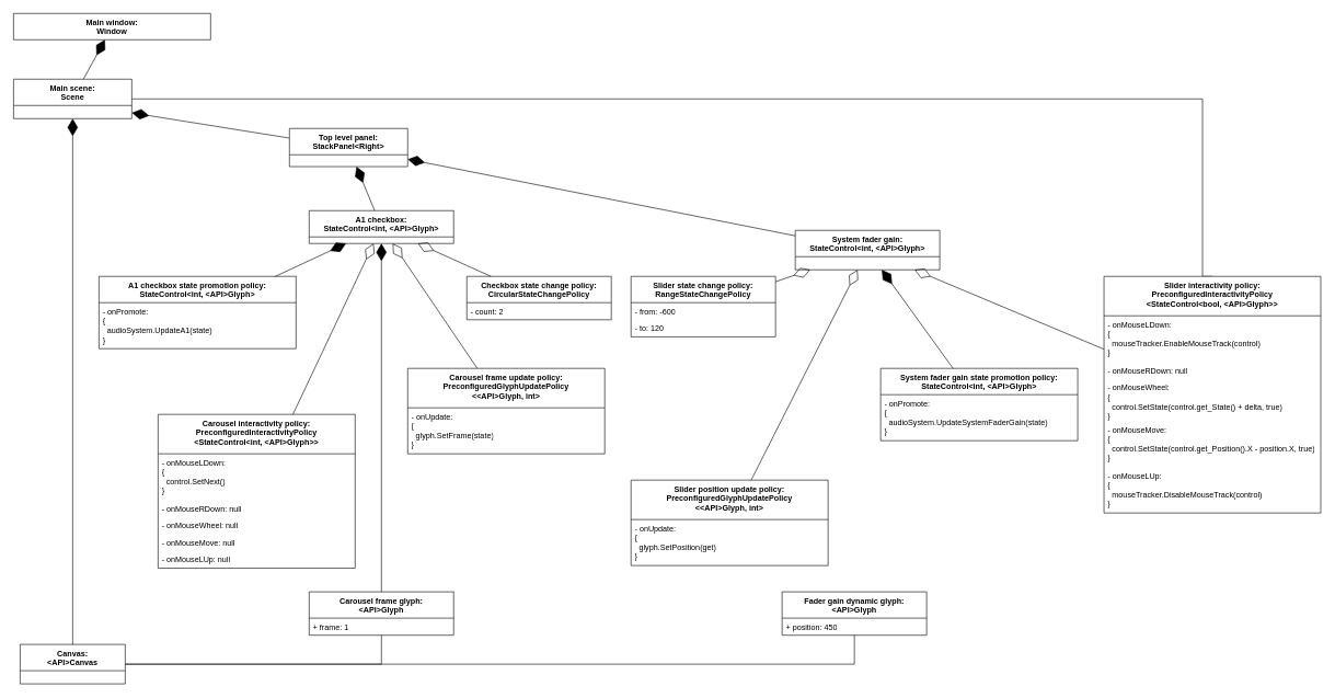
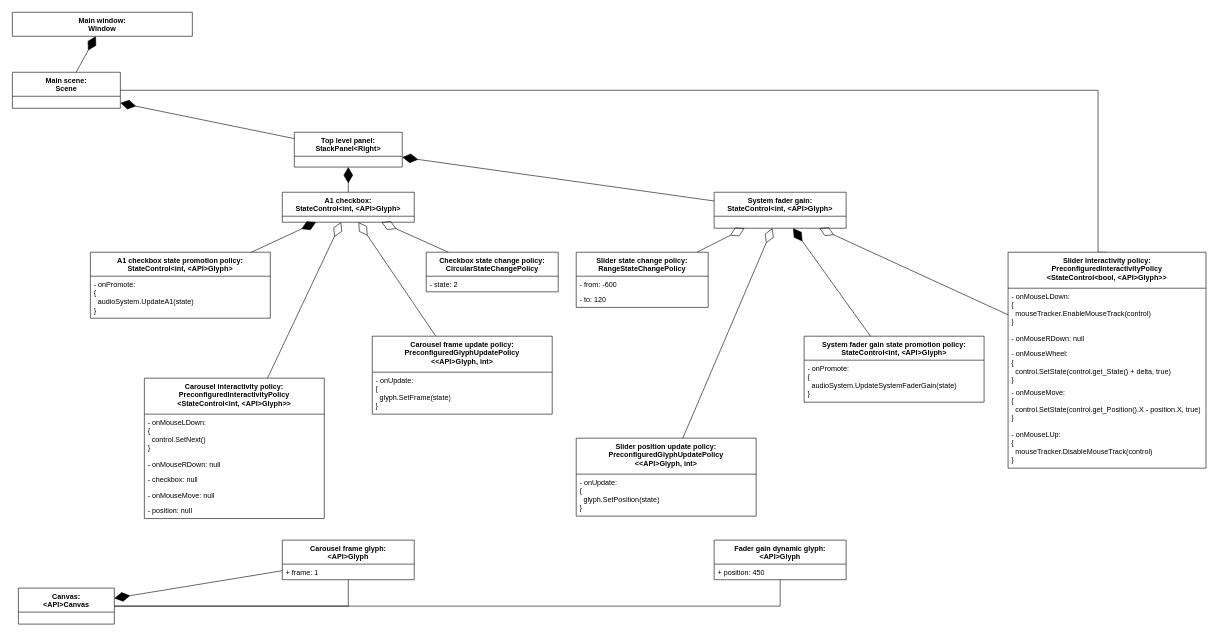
  <mxCell id="0" />
  <mxCell id="1" parent="0" />
  <mxCell id="2" value="Main window:&lt;div&gt;Window&lt;/div&gt;" style="swimlane;fontStyle=1;align=center;verticalAlign=top;childLayout=stackLayout;horizontal=1;startSize=40;horizontalStack=0;resizeParent=1;resizeParentMax=0;resizeLast=0;collapsible=1;marginBottom=0;whiteSpace=wrap;html=1;" parent="1" vertex="1"><mxGeometry x="20" y="20" width="300" height="40" as="geometry" /></mxCell>
  <mxCell id="3" value="Main scene:&lt;div&gt;Scene&lt;/div&gt;" style="swimlane;fontStyle=1;align=center;verticalAlign=top;childLayout=stackLayout;horizontal=1;startSize=40;horizontalStack=0;resizeParent=1;resizeParentMax=0;resizeLast=0;collapsible=1;marginBottom=0;whiteSpace=wrap;html=1;" parent="1" vertex="1"><mxGeometry x="20" y="120" width="180" height="60" as="geometry" /></mxCell>
  <mxCell id="4" value="" style="endArrow=diamondThin;endFill=1;endSize=24;html=1;rounded=0;" parent="1" source="3" target="2" edge="1"><mxGeometry width="160" relative="1" as="geometry"><mxPoint x="-60" y="200" as="sourcePoint" /><mxPoint x="100" y="200" as="targetPoint" /></mxGeometry></mxCell>
  <mxCell id="5" value="Canvas:&lt;div&gt;&amp;lt;API&amp;gt;Canvas&lt;/div&gt;" style="swimlane;fontStyle=1;align=center;verticalAlign=top;childLayout=stackLayout;horizontal=1;startSize=40;horizontalStack=0;resizeParent=1;resizeParentMax=0;resizeLast=0;collapsible=1;marginBottom=0;whiteSpace=wrap;html=1;" parent="1" vertex="1"><mxGeometry x="30" y="980" width="160" height="60" as="geometry" /></mxCell>
- <mxCell id="6" value="" style="endArrow=diamondThin;endFill=1;endSize=24;html=1;rounded=0;" parent="1" source="5" target="3" edge="1"><mxGeometry width="160" relative="1" as="geometry"><mxPoint x="40" y="370" as="sourcePoint" /><mxPoint x="-150" y="310" as="targetPoint" /></mxGeometry></mxCell>
- <mxCell id="7" value="Top level panel:&lt;div&gt;StackPanel&amp;lt;Right&amp;gt;&lt;/div&gt;" style="swimlane;fontStyle=1;align=center;verticalAlign=top;childLayout=stackLayout;horizontal=1;startSize=40;horizontalStack=0;resizeParent=1;resizeParentMax=0;resizeLast=0;collapsible=1;marginBottom=0;whiteSpace=wrap;html=1;" parent="1" vertex="1"><mxGeometry x="440" y="195" width="180" height="58" as="geometry" /></mxCell>
+ <mxCell id="7" value="Top level panel:&lt;div&gt;StackPanel&amp;lt;Right&amp;gt;&lt;/div&gt;" style="swimlane;fontStyle=1;align=center;verticalAlign=top;childLayout=stackLayout;horizontal=1;startSize=40;horizontalStack=0;resizeParent=1;resizeParentMax=0;resizeLast=0;collapsible=1;marginBottom=0;whiteSpace=wrap;html=1;" parent="1" vertex="1"><mxGeometry x="490" y="220" width="180" height="58" as="geometry" /></mxCell>
  <mxCell id="8" value="" style="endArrow=diamondThin;endFill=1;endSize=24;html=1;rounded=0;" parent="1" source="7" edge="1"><mxGeometry width="160" relative="1" as="geometry"><mxPoint x="40" y="370" as="sourcePoint" /><mxPoint x="200" y="171.214" as="targetPoint" /></mxGeometry></mxCell>
  <mxCell id="9" value="A1 checkbox:&lt;div&gt;StateControl&amp;lt;int, &amp;lt;API&amp;gt;Glyph&amp;gt;&lt;/div&gt;" style="swimlane;fontStyle=1;align=center;verticalAlign=top;childLayout=stackLayout;horizontal=1;startSize=40;horizontalStack=0;resizeParent=1;resizeParentMax=0;resizeLast=0;collapsible=1;marginBottom=0;whiteSpace=wrap;html=1;" parent="1" vertex="1"><mxGeometry x="470" y="320" width="220" height="50" as="geometry" /></mxCell>
- <mxCell id="10" value="System fader gain:&lt;div&gt;StateControl&amp;lt;int, &amp;lt;API&amp;gt;Glyph&amp;gt;&lt;/div&gt;" style="swimlane;fontStyle=1;align=center;verticalAlign=top;childLayout=stackLayout;horizontal=1;startSize=40;horizontalStack=0;resizeParent=1;resizeParentMax=0;resizeLast=0;collapsible=1;marginBottom=0;whiteSpace=wrap;html=1;" parent="1" vertex="1"><mxGeometry x="1210" y="350" width="220" height="60" as="geometry" /></mxCell>
+ <mxCell id="10" value="System fader gain:&lt;div&gt;StateControl&amp;lt;int, &amp;lt;API&amp;gt;Glyph&amp;gt;&lt;/div&gt;" style="swimlane;fontStyle=1;align=center;verticalAlign=top;childLayout=stackLayout;horizontal=1;startSize=40;horizontalStack=0;resizeParent=1;resizeParentMax=0;resizeLast=0;collapsible=1;marginBottom=0;whiteSpace=wrap;html=1;" parent="1" vertex="1"><mxGeometry x="1190" y="320" width="220" height="60" as="geometry" /></mxCell>
  <mxCell id="11" value="" style="endArrow=diamondThin;endFill=1;endSize=24;html=1;rounded=0;" parent="1" source="9" target="7" edge="1"><mxGeometry width="160" relative="1" as="geometry"><mxPoint x="90" y="370" as="sourcePoint" /><mxPoint x="250" y="370" as="targetPoint" /></mxGeometry></mxCell>
  <mxCell id="12" value="" style="endArrow=diamondThin;endFill=1;endSize=24;html=1;rounded=0;" parent="1" source="10" target="7" edge="1"><mxGeometry width="160" relative="1" as="geometry"><mxPoint x="41" y="540" as="sourcePoint" /><mxPoint x="184" y="440" as="targetPoint" /></mxGeometry></mxCell>
  <mxCell id="13" value="Carousel interactivity policy:&lt;div&gt;PreconfiguredInteractivityPolicy&lt;/div&gt;&lt;div&gt;&amp;lt;&lt;span style=&quot;background-color: initial;&quot;&gt;StateControl&amp;lt;int, &amp;lt;API&amp;gt;Glyph&amp;gt;&lt;/span&gt;&lt;span style=&quot;background-color: initial;&quot;&gt;&amp;gt;&lt;/span&gt;&lt;/div&gt;" style="swimlane;fontStyle=1;align=center;verticalAlign=top;childLayout=stackLayout;horizontal=1;startSize=60;horizontalStack=0;resizeParent=1;resizeParentMax=0;resizeLast=0;collapsible=1;marginBottom=0;whiteSpace=wrap;html=1;" parent="1" vertex="1"><mxGeometry x="240" y="630" width="300" height="234" as="geometry" /></mxCell>
  <mxCell id="14" value="- onMouseLDown:&lt;div&gt;{&lt;/div&gt;&lt;div&gt;&amp;nbsp; control.SetNext()&lt;/div&gt;&lt;div&gt;}&lt;/div&gt;" style="text;strokeColor=none;fillColor=none;align=left;verticalAlign=top;spacingLeft=4;spacingRight=4;overflow=hidden;rotatable=0;points=[[0,0.5],[1,0.5]];portConstraint=eastwest;whiteSpace=wrap;html=1;" parent="13" vertex="1"><mxGeometry y="60" width="300" height="70" as="geometry" /></mxCell>
  <mxCell id="15" value="- onMouseRDown: null" style="text;strokeColor=none;fillColor=none;align=left;verticalAlign=top;spacingLeft=4;spacingRight=4;overflow=hidden;rotatable=0;points=[[0,0.5],[1,0.5]];portConstraint=eastwest;whiteSpace=wrap;html=1;" parent="13" vertex="1"><mxGeometry y="130" width="300" height="26" as="geometry" /></mxCell>
- <mxCell id="16" value="- onMouseWheel: null" style="text;strokeColor=none;fillColor=none;align=left;verticalAlign=top;spacingLeft=4;spacingRight=4;overflow=hidden;rotatable=0;points=[[0,0.5],[1,0.5]];portConstraint=eastwest;whiteSpace=wrap;html=1;" parent="13" vertex="1"><mxGeometry y="156" width="300" height="26" as="geometry" /></mxCell>
+ <mxCell id="16" value="- checkbox: null" style="text;strokeColor=none;fillColor=none;align=left;verticalAlign=top;spacingLeft=4;spacingRight=4;overflow=hidden;rotatable=0;points=[[0,0.5],[1,0.5]];portConstraint=eastwest;whiteSpace=wrap;html=1;" parent="13" vertex="1"><mxGeometry y="156" width="300" height="26" as="geometry" /></mxCell>
  <mxCell id="17" value="- onMouseMove: null" style="text;strokeColor=none;fillColor=none;align=left;verticalAlign=top;spacingLeft=4;spacingRight=4;overflow=hidden;rotatable=0;points=[[0,0.5],[1,0.5]];portConstraint=eastwest;whiteSpace=wrap;html=1;" parent="13" vertex="1"><mxGeometry y="182" width="300" height="26" as="geometry" /></mxCell>
- <mxCell id="18" value="- onMouseLUp: null" style="text;strokeColor=none;fillColor=none;align=left;verticalAlign=top;spacingLeft=4;spacingRight=4;overflow=hidden;rotatable=0;points=[[0,0.5],[1,0.5]];portConstraint=eastwest;whiteSpace=wrap;html=1;" parent="13" vertex="1"><mxGeometry y="208" width="300" height="26" as="geometry" /></mxCell>
+ <mxCell id="18" value="- position: null" style="text;strokeColor=none;fillColor=none;align=left;verticalAlign=top;spacingLeft=4;spacingRight=4;overflow=hidden;rotatable=0;points=[[0,0.5],[1,0.5]];portConstraint=eastwest;whiteSpace=wrap;html=1;" parent="13" vertex="1"><mxGeometry y="208" width="300" height="26" as="geometry" /></mxCell>
  <mxCell id="19" style="edgeStyle=orthogonalEdgeStyle;rounded=0;orthogonalLoop=1;jettySize=auto;html=1;exitX=0.5;exitY=0;exitDx=0;exitDy=0;endArrow=none;endFill=0;" parent="1" source="20" edge="1"><mxGeometry relative="1" as="geometry"><Array as="points"><mxPoint x="1830" y="150" /></Array><mxPoint x="200" y="150" as="targetPoint" /></mxGeometry></mxCell>
  <mxCell id="20" value="Slider interactivity policy:&lt;div&gt;PreconfiguredInteractivityPolicy&lt;/div&gt;&lt;div&gt;&amp;lt;&lt;span style=&quot;background-color: initial;&quot;&gt;StateControl&amp;lt;bool, &amp;lt;API&amp;gt;Glyph&amp;gt;&lt;/span&gt;&lt;span style=&quot;background-color: initial;&quot;&gt;&amp;gt;&lt;/span&gt;&lt;/div&gt;" style="swimlane;fontStyle=1;align=center;verticalAlign=top;childLayout=stackLayout;horizontal=1;startSize=60;horizontalStack=0;resizeParent=1;resizeParentMax=0;resizeLast=0;collapsible=1;marginBottom=0;whiteSpace=wrap;html=1;" parent="1" vertex="1"><mxGeometry x="1680" y="420" width="330" height="360" as="geometry" /></mxCell>
  <mxCell id="21" value="- onMouseLDown:&lt;div&gt;{&lt;/div&gt;&lt;div&gt;&amp;nbsp; mouseTracker.EnableMouseTrack(&lt;span style=&quot;background-color: initial;&quot;&gt;control)&lt;/span&gt;&lt;/div&gt;&lt;div&gt;}&lt;/div&gt;" style="text;strokeColor=none;fillColor=none;align=left;verticalAlign=top;spacingLeft=4;spacingRight=4;overflow=hidden;rotatable=0;points=[[0,0.5],[1,0.5]];portConstraint=eastwest;whiteSpace=wrap;html=1;" parent="20" vertex="1"><mxGeometry y="60" width="330" height="70" as="geometry" /></mxCell>
  <mxCell id="22" value="- onMouseRDown: null" style="text;strokeColor=none;fillColor=none;align=left;verticalAlign=top;spacingLeft=4;spacingRight=4;overflow=hidden;rotatable=0;points=[[0,0.5],[1,0.5]];portConstraint=eastwest;whiteSpace=wrap;html=1;" parent="20" vertex="1"><mxGeometry y="130" width="330" height="26" as="geometry" /></mxCell>
  <mxCell id="23" value="- onMouseWheel:&lt;div&gt;{&lt;/div&gt;&lt;div&gt;&amp;nbsp; control.SetState(control.get_State() + delta, true&lt;span style=&quot;background-color: initial;&quot;&gt;)&lt;/span&gt;&lt;/div&gt;&lt;div&gt;}&lt;/div&gt;" style="text;strokeColor=none;fillColor=none;align=left;verticalAlign=top;spacingLeft=4;spacingRight=4;overflow=hidden;rotatable=0;points=[[0,0.5],[1,0.5]];portConstraint=eastwest;whiteSpace=wrap;html=1;" parent="20" vertex="1"><mxGeometry y="156" width="330" height="64" as="geometry" /></mxCell>
  <mxCell id="24" value="- onMouseMove:&lt;div&gt;&lt;div&gt;{&lt;/div&gt;&lt;div&gt;&amp;nbsp; control.SetState(&lt;span style=&quot;background-color: initial;&quot;&gt;control.get_Position().X - position.X, true)&lt;/span&gt;&lt;/div&gt;&lt;div&gt;}&lt;/div&gt;&lt;/div&gt;" style="text;strokeColor=none;fillColor=none;align=left;verticalAlign=top;spacingLeft=4;spacingRight=4;overflow=hidden;rotatable=0;points=[[0,0.5],[1,0.5]];portConstraint=eastwest;whiteSpace=wrap;html=1;" parent="20" vertex="1"><mxGeometry y="220" width="330" height="70" as="geometry" /></mxCell>
  <mxCell id="25" value="- onMouseLUp:&lt;div&gt;{&lt;/div&gt;&lt;div&gt;&lt;div&gt;&amp;nbsp; mouseTracker.DisableMouseTrack(control&lt;span style=&quot;background-color: initial;&quot;&gt;)&lt;/span&gt;&lt;/div&gt;&lt;/div&gt;&lt;div&gt;}&lt;/div&gt;" style="text;strokeColor=none;fillColor=none;align=left;verticalAlign=top;spacingLeft=4;spacingRight=4;overflow=hidden;rotatable=0;points=[[0,0.5],[1,0.5]];portConstraint=eastwest;whiteSpace=wrap;html=1;" parent="20" vertex="1"><mxGeometry y="290" width="330" height="70" as="geometry" /></mxCell>
  <mxCell id="26" value="Checkbox state change policy:&lt;div&gt;CircularStateChangePolicy&lt;/div&gt;" style="swimlane;fontStyle=1;align=center;verticalAlign=top;childLayout=stackLayout;horizontal=1;startSize=40;horizontalStack=0;resizeParent=1;resizeParentMax=0;resizeLast=0;collapsible=1;marginBottom=0;whiteSpace=wrap;html=1;" parent="1" vertex="1"><mxGeometry x="710" y="420" width="220" height="66" as="geometry" /></mxCell>
- <mxCell id="27" value="- count: 2" style="text;strokeColor=none;fillColor=none;align=left;verticalAlign=top;spacingLeft=4;spacingRight=4;overflow=hidden;rotatable=0;points=[[0,0.5],[1,0.5]];portConstraint=eastwest;whiteSpace=wrap;html=1;" parent="26" vertex="1"><mxGeometry y="40" width="220" height="26" as="geometry" /></mxCell>
+ <mxCell id="27" value="- state: 2" style="text;strokeColor=none;fillColor=none;align=left;verticalAlign=top;spacingLeft=4;spacingRight=4;overflow=hidden;rotatable=0;points=[[0,0.5],[1,0.5]];portConstraint=eastwest;whiteSpace=wrap;html=1;" parent="26" vertex="1"><mxGeometry y="40" width="220" height="26" as="geometry" /></mxCell>
  <mxCell id="28" value="Slider state change policy:&lt;div&gt;RangeStateChangePolicy&lt;/div&gt;" style="swimlane;fontStyle=1;align=center;verticalAlign=top;childLayout=stackLayout;horizontal=1;startSize=40;horizontalStack=0;resizeParent=1;resizeParentMax=0;resizeLast=0;collapsible=1;marginBottom=0;whiteSpace=wrap;html=1;" parent="1" vertex="1"><mxGeometry x="960" y="420" width="220" height="92" as="geometry" /></mxCell>
  <mxCell id="29" value="- from: -600" style="text;strokeColor=none;fillColor=none;align=left;verticalAlign=top;spacingLeft=4;spacingRight=4;overflow=hidden;rotatable=0;points=[[0,0.5],[1,0.5]];portConstraint=eastwest;whiteSpace=wrap;html=1;" parent="28" vertex="1"><mxGeometry y="40" width="220" height="26" as="geometry" /></mxCell>
  <mxCell id="30" value="- to: 120" style="text;strokeColor=none;fillColor=none;align=left;verticalAlign=top;spacingLeft=4;spacingRight=4;overflow=hidden;rotatable=0;points=[[0,0.5],[1,0.5]];portConstraint=eastwest;whiteSpace=wrap;html=1;" parent="28" vertex="1"><mxGeometry y="66" width="220" height="26" as="geometry" /></mxCell>
  <mxCell id="31" value="" style="endArrow=diamondThin;endFill=0;endSize=24;html=1;rounded=0;" parent="1" source="13" target="9" edge="1"><mxGeometry width="160" relative="1" as="geometry"><mxPoint x="140" y="590" as="sourcePoint" /><mxPoint x="300" y="590" as="targetPoint" /></mxGeometry></mxCell>
  <mxCell id="32" value="" style="endArrow=diamondThin;endFill=0;endSize=24;html=1;rounded=0;" parent="1" source="26" target="9" edge="1"><mxGeometry width="160" relative="1" as="geometry"><mxPoint x="140" y="590" as="sourcePoint" /><mxPoint x="300" y="590" as="targetPoint" /></mxGeometry></mxCell>
  <mxCell id="33" value="" style="endArrow=diamondThin;endFill=0;endSize=24;html=1;rounded=0;" parent="1" source="28" target="10" edge="1"><mxGeometry width="160" relative="1" as="geometry"><mxPoint x="350" y="590" as="sourcePoint" /><mxPoint x="510" y="590" as="targetPoint" /></mxGeometry></mxCell>
  <mxCell id="34" value="" style="endArrow=diamondThin;endFill=0;endSize=24;html=1;rounded=0;" parent="1" source="20" target="10" edge="1"><mxGeometry width="160" relative="1" as="geometry"><mxPoint x="350" y="590" as="sourcePoint" /><mxPoint x="510" y="590" as="targetPoint" /></mxGeometry></mxCell>
  <mxCell id="35" value="Carousel frame glyph:&lt;div&gt;&amp;lt;API&amp;gt;Glyph&lt;/div&gt;" style="swimlane;fontStyle=1;align=center;verticalAlign=top;childLayout=stackLayout;horizontal=1;startSize=40;horizontalStack=0;resizeParent=1;resizeParentMax=0;resizeLast=0;collapsible=1;marginBottom=0;whiteSpace=wrap;html=1;" parent="1" vertex="1"><mxGeometry x="470" y="900" width="220" height="66" as="geometry" /></mxCell>
  <mxCell id="36" value="+ frame: 1" style="text;strokeColor=none;fillColor=none;align=left;verticalAlign=top;spacingLeft=4;spacingRight=4;overflow=hidden;rotatable=0;points=[[0,0.5],[1,0.5]];portConstraint=eastwest;whiteSpace=wrap;html=1;" parent="35" vertex="1"><mxGeometry y="40" width="220" height="26" as="geometry" /></mxCell>
  <mxCell id="37" value="Fader gain dynamic glyph:&lt;div&gt;&amp;lt;API&amp;gt;Glyph&lt;/div&gt;" style="swimlane;fontStyle=1;align=center;verticalAlign=top;childLayout=stackLayout;horizontal=1;startSize=40;horizontalStack=0;resizeParent=1;resizeParentMax=0;resizeLast=0;collapsible=1;marginBottom=0;whiteSpace=wrap;html=1;" parent="1" vertex="1"><mxGeometry x="1190" y="900" width="220" height="66" as="geometry" /></mxCell>
  <mxCell id="38" value="+ position: 450" style="text;strokeColor=none;fillColor=none;align=left;verticalAlign=top;spacingLeft=4;spacingRight=4;overflow=hidden;rotatable=0;points=[[0,0.5],[1,0.5]];portConstraint=eastwest;whiteSpace=wrap;html=1;" parent="37" vertex="1"><mxGeometry y="40" width="220" height="26" as="geometry" /></mxCell>
- <mxCell id="39" value="" style="endArrow=diamondThin;endFill=1;endSize=24;html=1;rounded=0;" parent="1" source="35" target="9" edge="1"><mxGeometry width="160" relative="1" as="geometry"><mxPoint x="125" y="722" as="sourcePoint" /><mxPoint x="148" y="640" as="targetPoint" /></mxGeometry></mxCell>
+ <mxCell id="39" value="" style="endArrow=diamondThin;endFill=1;endSize=24;html=1;rounded=0;" parent="1" source="35" target="5" edge="1"><mxGeometry width="160" relative="1" as="geometry"><mxPoint x="125" y="722" as="sourcePoint" /><mxPoint x="148" y="640" as="targetPoint" /></mxGeometry></mxCell>
  <mxCell id="40" value="Carousel frame update policy:&lt;div&gt;PreconfiguredGlyphUpdatePolicy&lt;/div&gt;&lt;div&gt;&amp;lt;&lt;span style=&quot;background-color: initial;&quot;&gt;&amp;lt;API&amp;gt;Glyph, int&lt;/span&gt;&lt;span style=&quot;background-color: initial;&quot;&gt;&amp;gt;&lt;/span&gt;&lt;/div&gt;" style="swimlane;fontStyle=1;align=center;verticalAlign=top;childLayout=stackLayout;horizontal=1;startSize=60;horizontalStack=0;resizeParent=1;resizeParentMax=0;resizeLast=0;collapsible=1;marginBottom=0;whiteSpace=wrap;html=1;" parent="1" vertex="1"><mxGeometry x="620" y="560" width="300" height="130" as="geometry" /></mxCell>
  <mxCell id="41" value="- onUpdate:&lt;div&gt;{&lt;/div&gt;&lt;div&gt;&amp;nbsp; glyph.SetFrame(state)&lt;/div&gt;&lt;div&gt;}&lt;/div&gt;" style="text;strokeColor=none;fillColor=none;align=left;verticalAlign=top;spacingLeft=4;spacingRight=4;overflow=hidden;rotatable=0;points=[[0,0.5],[1,0.5]];portConstraint=eastwest;whiteSpace=wrap;html=1;" parent="40" vertex="1"><mxGeometry y="60" width="300" height="70" as="geometry" /></mxCell>
  <mxCell id="42" value="" style="endArrow=diamondThin;endFill=0;endSize=24;html=1;rounded=0;" parent="1" source="40" target="9" edge="1"><mxGeometry width="160" relative="1" as="geometry"><mxPoint x="100" y="696" as="sourcePoint" /><mxPoint x="247" y="570" as="targetPoint" /></mxGeometry></mxCell>
  <mxCell id="43" value="Slider position update policy:&lt;div&gt;PreconfiguredGlyphUpdatePolicy&lt;/div&gt;&lt;div&gt;&amp;lt;&lt;span style=&quot;background-color: initial;&quot;&gt;&amp;lt;API&amp;gt;Glyph, int&lt;/span&gt;&lt;span style=&quot;background-color: initial;&quot;&gt;&amp;gt;&lt;/span&gt;&lt;/div&gt;" style="swimlane;fontStyle=1;align=center;verticalAlign=top;childLayout=stackLayout;horizontal=1;startSize=60;horizontalStack=0;resizeParent=1;resizeParentMax=0;resizeLast=0;collapsible=1;marginBottom=0;whiteSpace=wrap;html=1;" parent="1" vertex="1"><mxGeometry x="960" y="730" width="300" height="130" as="geometry" /></mxCell>
- <mxCell id="44" value="- onUpdate:&lt;div&gt;{&lt;/div&gt;&lt;div&gt;&amp;nbsp; glyph.SetPosition(get)&lt;/div&gt;&lt;div&gt;}&lt;/div&gt;" style="text;strokeColor=none;fillColor=none;align=left;verticalAlign=top;spacingLeft=4;spacingRight=4;overflow=hidden;rotatable=0;points=[[0,0.5],[1,0.5]];portConstraint=eastwest;whiteSpace=wrap;html=1;" parent="43" vertex="1"><mxGeometry y="60" width="300" height="70" as="geometry" /></mxCell>
+ <mxCell id="44" value="- onUpdate:&lt;div&gt;{&lt;/div&gt;&lt;div&gt;&amp;nbsp; glyph.SetPosition(state)&lt;/div&gt;&lt;div&gt;}&lt;/div&gt;" style="text;strokeColor=none;fillColor=none;align=left;verticalAlign=top;spacingLeft=4;spacingRight=4;overflow=hidden;rotatable=0;points=[[0,0.5],[1,0.5]];portConstraint=eastwest;whiteSpace=wrap;html=1;" parent="43" vertex="1"><mxGeometry y="60" width="300" height="70" as="geometry" /></mxCell>
  <mxCell id="45" value="" style="endArrow=diamondThin;endFill=0;endSize=24;html=1;rounded=0;" parent="1" source="43" target="10" edge="1"><mxGeometry width="160" relative="1" as="geometry"><mxPoint x="380" y="877" as="sourcePoint" /><mxPoint x="404" y="517" as="targetPoint" /></mxGeometry></mxCell>
  <mxCell id="46" value="" style="endArrow=none;html=1;edgeStyle=orthogonalEdgeStyle;rounded=0;" parent="1" target="35" edge="1"><mxGeometry relative="1" as="geometry"><mxPoint x="190" y="1010" as="sourcePoint" /><mxPoint x="-380" y="1070" as="targetPoint" /><Array as="points"><mxPoint x="580" y="1010" /></Array></mxGeometry></mxCell>
  <mxCell id="47" value="" style="endArrow=none;html=1;edgeStyle=orthogonalEdgeStyle;rounded=0;" parent="1" target="37" edge="1"><mxGeometry relative="1" as="geometry"><mxPoint x="190" y="1010" as="sourcePoint" /><mxPoint x="-310" y="958" as="targetPoint" /><Array as="points"><mxPoint x="1300" y="1010" /></Array></mxGeometry></mxCell>
  <mxCell id="48" value="A1 checkbox state promotion policy:&lt;div&gt;StateControl&amp;lt;int, &amp;lt;API&amp;gt;Glyph&amp;gt;&lt;/div&gt;" style="swimlane;fontStyle=1;align=center;verticalAlign=top;childLayout=stackLayout;horizontal=1;startSize=40;horizontalStack=0;resizeParent=1;resizeParentMax=0;resizeLast=0;collapsible=1;marginBottom=0;whiteSpace=wrap;html=1;" parent="1" vertex="1"><mxGeometry x="150" y="420" width="300" height="110" as="geometry" /></mxCell>
  <mxCell id="49" value="- onPromote:&lt;div&gt;{&lt;/div&gt;&lt;div&gt;&amp;nbsp; audioSystem.UpdateA1(state)&lt;/div&gt;&lt;div&gt;}&lt;/div&gt;" style="text;strokeColor=none;fillColor=none;align=left;verticalAlign=top;spacingLeft=4;spacingRight=4;overflow=hidden;rotatable=0;points=[[0,0.5],[1,0.5]];portConstraint=eastwest;whiteSpace=wrap;html=1;" parent="48" vertex="1"><mxGeometry y="40" width="300" height="70" as="geometry" /></mxCell>
  <mxCell id="50" value="System fader gain state promotion policy:&lt;div&gt;StateControl&amp;lt;int, &amp;lt;API&amp;gt;Glyph&amp;gt;&lt;/div&gt;" style="swimlane;fontStyle=1;align=center;verticalAlign=top;childLayout=stackLayout;horizontal=1;startSize=40;horizontalStack=0;resizeParent=1;resizeParentMax=0;resizeLast=0;collapsible=1;marginBottom=0;whiteSpace=wrap;html=1;" parent="1" vertex="1"><mxGeometry x="1340" y="560" width="300" height="110" as="geometry" /></mxCell>
  <mxCell id="51" value="- onPromote:&lt;div&gt;{&lt;/div&gt;&lt;div&gt;&amp;nbsp; audioSystem.UpdateSystemFaderGain(state)&lt;/div&gt;&lt;div&gt;}&lt;/div&gt;" style="text;strokeColor=none;fillColor=none;align=left;verticalAlign=top;spacingLeft=4;spacingRight=4;overflow=hidden;rotatable=0;points=[[0,0.5],[1,0.5]];portConstraint=eastwest;whiteSpace=wrap;html=1;" parent="50" vertex="1"><mxGeometry y="40" width="300" height="70" as="geometry" /></mxCell>
  <mxCell id="52" value="" style="endArrow=diamondThin;endFill=1;endSize=24;html=1;rounded=0;" parent="1" source="48" target="9" edge="1"><mxGeometry width="160" relative="1" as="geometry"><mxPoint x="590" y="910" as="sourcePoint" /><mxPoint x="590" y="390" as="targetPoint" /></mxGeometry></mxCell>
  <mxCell id="53" value="" style="endArrow=diamondThin;endFill=1;endSize=24;html=1;rounded=0;" parent="1" source="50" target="10" edge="1"><mxGeometry width="160" relative="1" as="geometry"><mxPoint x="1440" y="1020" as="sourcePoint" /><mxPoint x="1440" y="500" as="targetPoint" /></mxGeometry></mxCell>
